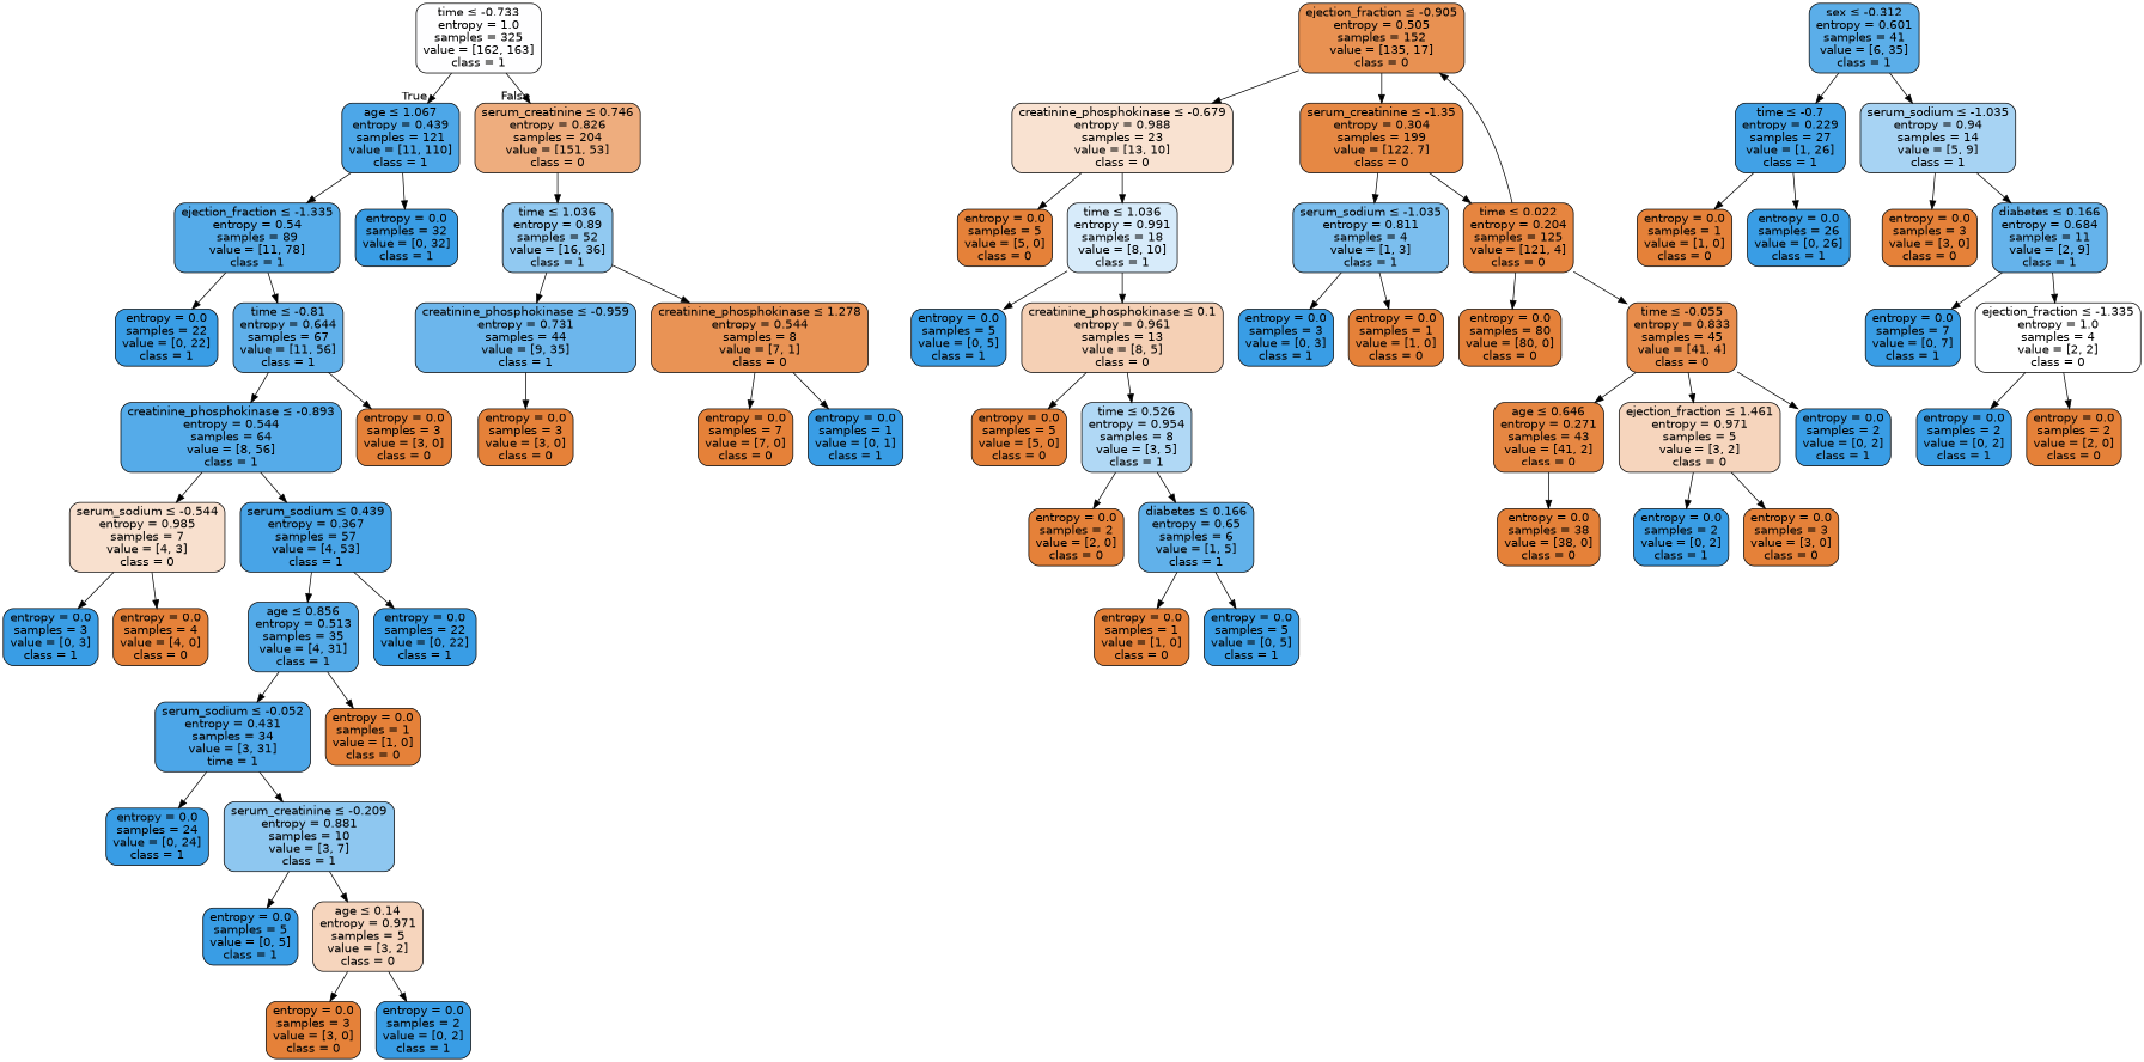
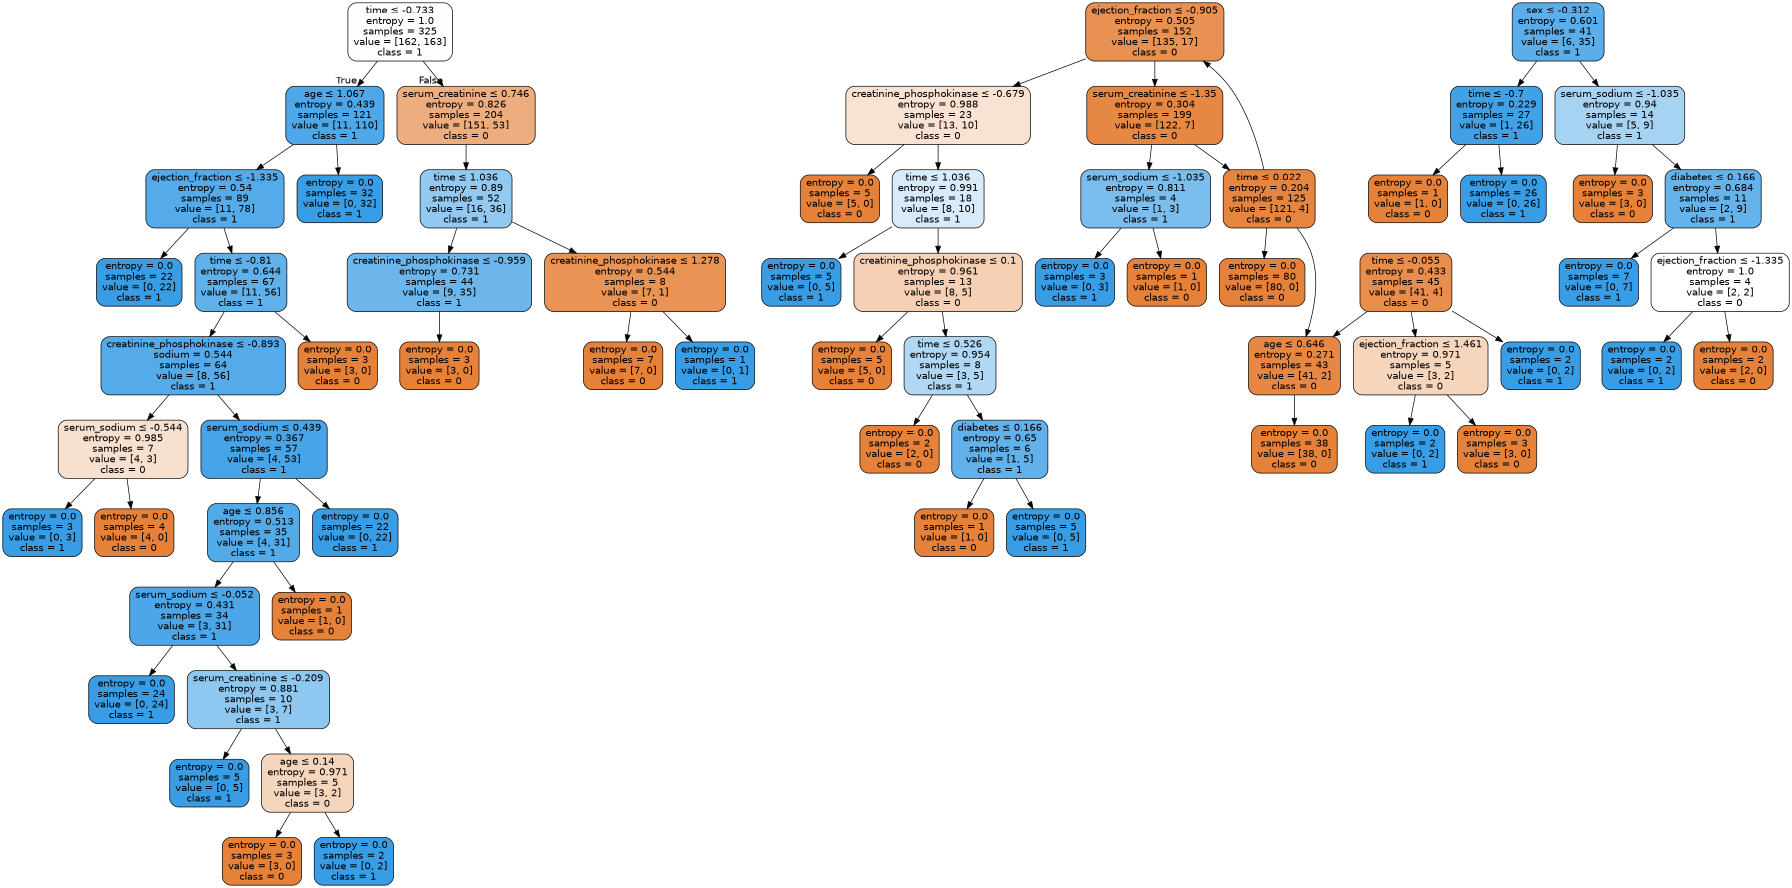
  digraph {
    node [color=black fillcolor="#e58139" fontname=helvetica shape=box style="filled, rounded"]
    edge [fontname=helvetica]
    n1 [fillcolor="#fefeff" label=<time &le; -0.733<br/>entropy = 1.0<br/>samples = 325<br/>value = [162, 163]<br/>class = 1>]
    n2 [fillcolor="#4da7e8" label=<age &le; 1.067<br/>entropy = 0.439<br/>samples = 121<br/>value = [11, 110]<br/>class = 1>]
    n3 [fillcolor="#eead7e" label=<serum_creatinine &le; 0.746<br/>entropy = 0.826<br/>samples = 204<br/>value = [151, 53]<br/>class = 0>]
    n4 [fillcolor="#55abe9" label=<ejection_fraction &le; -1.335<br/>entropy = 0.54<br/>samples = 89<br/>value = [11, 78]<br/>class = 1>]
    n5 [fillcolor="#399de5" label=<entropy = 0.0<br/>samples = 32<br/>value = [0, 32]<br/>class = 1>]
    n6 [fillcolor="#91c9f1" label=<time &le; 1.036<br/>entropy = 0.89<br/>samples = 52<br/>value = [16, 36]<br/>class = 1>]
    n7 [fillcolor="#399de5" label=<entropy = 0.0<br/>samples = 22<br/>value = [0, 22]<br/>class = 1>]
    n8 [fillcolor="#60b0ea" label=<time &le; -0.81<br/>entropy = 0.644<br/>samples = 67<br/>value = [11, 56]<br/>class = 1>]
-   n9 [fillcolor="#55abe9" label=<creatinine_phosphokinase &le; -0.893<br/>entropy = 0.544<br/>samples = 64<br/>value = [8, 56]<br/>class = 1>]
+   n9 [fillcolor="#55abe9" label=<creatinine_phosphokinase &le; -0.893<br/>sodium = 0.544<br/>samples = 64<br/>value = [8, 56]<br/>class = 1>]
    n10 [label=<entropy = 0.0<br/>samples = 3<br/>value = [3, 0]<br/>class = 0>]
    n11 [fillcolor="#f8e0ce" label=<serum_sodium &le; -0.544<br/>entropy = 0.985<br/>samples = 7<br/>value = [4, 3]<br/>class = 0>]
    n12 [fillcolor="#48a4e7" label=<serum_sodium &le; 0.439<br/>entropy = 0.367<br/>samples = 57<br/>value = [4, 53]<br/>class = 1>]
    n13 [fillcolor="#399de5" label=<entropy = 0.0<br/>samples = 3<br/>value = [0, 3]<br/>class = 1>]
    n14 [label=<entropy = 0.0<br/>samples = 4<br/>value = [4, 0]<br/>class = 0>]
    n15 [fillcolor="#53aae8" label=<age &le; 0.856<br/>entropy = 0.513<br/>samples = 35<br/>value = [4, 31]<br/>class = 1>]
    n16 [fillcolor="#399de5" label=<entropy = 0.0<br/>samples = 22<br/>value = [0, 22]<br/>class = 1>]
-   n17 [fillcolor="#4ca6e8" label=<serum_sodium &le; -0.052<br/>entropy = 0.431<br/>samples = 34<br/>value = [3, 31]<br/>time = 1>]
+   n17 [fillcolor="#4ca6e8" label=<serum_sodium &le; -0.052<br/>entropy = 0.431<br/>samples = 34<br/>value = [3, 31]<br/>class = 1>]
    n18 [label=<entropy = 0.0<br/>samples = 1<br/>value = [1, 0]<br/>class = 0>]
    n19 [fillcolor="#399de5" label=<entropy = 0.0<br/>samples = 24<br/>value = [0, 24]<br/>class = 1>]
    n20 [fillcolor="#8ec7f0" label=<serum_creatinine &le; -0.209<br/>entropy = 0.881<br/>samples = 10<br/>value = [3, 7]<br/>class = 1>]
    n21 [fillcolor="#399de5" label=<entropy = 0.0<br/>samples = 5<br/>value = [0, 5]<br/>class = 1>]
    n22 [fillcolor="#f6d5bd" label=<age &le; 0.14<br/>entropy = 0.971<br/>samples = 5<br/>value = [3, 2]<br/>class = 0>]
    n23 [label=<entropy = 0.0<br/>samples = 3<br/>value = [3, 0]<br/>class = 0>]
    n24 [fillcolor="#399de5" label=<entropy = 0.0<br/>samples = 2<br/>value = [0, 2]<br/>class = 1>]
    n25 [fillcolor="#e89152" label=<ejection_fraction &le; -0.905<br/>entropy = 0.505<br/>samples = 152<br/>value = [135, 17]<br/>class = 0>]
    n26 [fillcolor="#f9e2d1" label=<creatinine_phosphokinase &le; -0.679<br/>entropy = 0.988<br/>samples = 23<br/>value = [13, 10]<br/>class = 0>]
    n27 [fillcolor="#e68844" label=<serum_creatinine &le; -1.35<br/>entropy = 0.304<br/>samples = 199<br/>value = [122, 7]<br/>class = 0>]
    n28 [fillcolor="#6cb6ec" label=<creatinine_phosphokinase &le; -0.959<br/>entropy = 0.731<br/>samples = 44<br/>value = [9, 35]<br/>class = 1>]
    n29 [fillcolor="#e99355" label=<creatinine_phosphokinase &le; 1.278<br/>entropy = 0.544<br/>samples = 8<br/>value = [7, 1]<br/>class = 0>]
    n30 [label=<entropy = 0.0<br/>samples = 5<br/>value = [5, 0]<br/>class = 0>]
    n31 [fillcolor="#d7ebfa" label=<time &le; 1.036<br/>entropy = 0.991<br/>samples = 18<br/>value = [8, 10]<br/>class = 1>]
    n32 [fillcolor="#7bbeee" label=<serum_sodium &le; -1.035<br/>entropy = 0.811<br/>samples = 4<br/>value = [1, 3]<br/>class = 1>]
    n33 [fillcolor="#e68540" label=<time &le; 0.022<br/>entropy = 0.204<br/>samples = 125<br/>value = [121, 4]<br/>class = 0>]
    n34 [fillcolor="#f5d0b5" label=<creatinine_phosphokinase &le; 0.1<br/>entropy = 0.961<br/>samples = 13<br/>value = [8, 5]<br/>class = 0>]
    n35 [fillcolor="#399de5" label=<entropy = 0.0<br/>samples = 5<br/>value = [0, 5]<br/>class = 1>]
    n36 [fillcolor="#b0d8f5" label=<time &le; 0.526<br/>entropy = 0.954<br/>samples = 8<br/>value = [3, 5]<br/>class = 1>]
    n37 [label=<entropy = 0.0<br/>samples = 5<br/>value = [5, 0]<br/>class = 0>]
    n38 [fillcolor="#61b1ea" label=<diabetes &le; 0.166<br/>entropy = 0.65<br/>samples = 6<br/>value = [1, 5]<br/>class = 1>]
    n39 [label=<entropy = 0.0<br/>samples = 2<br/>value = [2, 0]<br/>class = 0>]
    n40 [label=<entropy = 0.0<br/>samples = 1<br/>value = [1, 0]<br/>class = 0>]
    n41 [fillcolor="#399de5" label=<entropy = 0.0<br/>samples = 5<br/>value = [0, 5]<br/>class = 1>]
    n42 [label=<entropy = 0.0<br/>samples = 1<br/>value = [1, 0]<br/>class = 0>]
    n43 [fillcolor="#399de5" label=<entropy = 0.0<br/>samples = 3<br/>value = [0, 3]<br/>class = 1>]
-   n44 [fillcolor="#e88d4c" label=<time &le; -0.055<br/>entropy = 0.833<br/>samples = 45<br/>value = [41, 4]<br/>class = 0>]
+   n44 [fillcolor="#e88d4c" label=<time &le; -0.055<br/>entropy = 0.433<br/>samples = 45<br/>value = [41, 4]<br/>class = 0>]
    n45 [label=<entropy = 0.0<br/>samples = 80<br/>value = [80, 0]<br/>class = 0>]
    n46 [fillcolor="#e68743" label=<age &le; 0.646<br/>entropy = 0.271<br/>samples = 43<br/>value = [41, 2]<br/>class = 0>]
    n47 [fillcolor="#399de5" label=<entropy = 0.0<br/>samples = 2<br/>value = [0, 2]<br/>class = 1>]
    n48 [fillcolor="#f6d5bd" label=<ejection_fraction &le; 1.461<br/>entropy = 0.971<br/>samples = 5<br/>value = [3, 2]<br/>class = 0>]
    n49 [label=<entropy = 0.0<br/>samples = 38<br/>value = [38, 0]<br/>class = 0>]
    n50 [label=<entropy = 0.0<br/>samples = 3<br/>value = [3, 0]<br/>class = 0>]
    n51 [fillcolor="#399de5" label=<entropy = 0.0<br/>samples = 2<br/>value = [0, 2]<br/>class = 1>]
    n52 [label=<entropy = 0.0<br/>samples = 3<br/>value = [3, 0]<br/>class = 0>]
    n53 [label=<entropy = 0.0<br/>samples = 7<br/>value = [7, 0]<br/>class = 0>]
    n54 [fillcolor="#399de5" label=<entropy = 0.0<br/>samples = 1<br/>value = [0, 1]<br/>class = 1>]
    n55 [fillcolor="#5baee9" label=<sex &le; -0.312<br/>entropy = 0.601<br/>samples = 41<br/>value = [6, 35]<br/>class = 1>]
    n56 [fillcolor="#41a1e6" label=<time &le; -0.7<br/>entropy = 0.229<br/>samples = 27<br/>value = [1, 26]<br/>class = 1>]
    n57 [fillcolor="#a7d3f3" label=<serum_sodium &le; -1.035<br/>entropy = 0.94<br/>samples = 14<br/>value = [5, 9]<br/>class = 1>]
    n58 [label=<entropy = 0.0<br/>samples = 1<br/>value = [1, 0]<br/>class = 0>]
    n59 [fillcolor="#399de5" label=<entropy = 0.0<br/>samples = 26<br/>value = [0, 26]<br/>class = 1>]
    n60 [label=<entropy = 0.0<br/>samples = 3<br/>value = [3, 0]<br/>class = 0>]
    n61 [fillcolor="#65b3eb" label=<diabetes &le; 0.166<br/>entropy = 0.684<br/>samples = 11<br/>value = [2, 9]<br/>class = 1>]
    n62 [fillcolor="#399de5" label=<entropy = 0.0<br/>samples = 7<br/>value = [0, 7]<br/>class = 1>]
    n63 [fillcolor="#ffffff" label=<ejection_fraction &le; -1.335<br/>entropy = 1.0<br/>samples = 4<br/>value = [2, 2]<br/>class = 0>]
    n64 [fillcolor="#399de5" label=<entropy = 0.0<br/>samples = 2<br/>value = [0, 2]<br/>class = 1>]
    n65 [label=<entropy = 0.0<br/>samples = 2<br/>value = [2, 0]<br/>class = 0>]
    n1 -> n2 [headlabel=True labelangle=45 labeldistance=2.5]
    n1 -> n3 [headlabel=False labelangle=-45 labeldistance=2.5]
    n2 -> n4
    n2 -> n5
    n3 -> n6
    n4 -> n7
    n4 -> n8
    n6 -> n28
    n6 -> n29
    n8 -> n9
    n8 -> n10
    n9 -> n11
    n9 -> n12
    n11 -> n13
    n11 -> n14
    n12 -> n15
    n12 -> n16
    n15 -> n17
    n15 -> n18
    n17 -> n19
    n17 -> n20
    n20 -> n21
    n20 -> n22
    n22 -> n23
    n22 -> n24
    n25 -> n26
    n25 -> n27
    n26 -> n30
    n26 -> n31
    n27 -> n32
    n27 -> n33
    n28 -> n52
    n29 -> n53
    n29 -> n54
    n31 -> n34
    n31 -> n35
    n32 -> n42
    n32 -> n43
    n33 -> n25
-   n33 -> n44
+   n33 -> n46
    n33 -> n45
    n34 -> n36
    n34 -> n37
    n36 -> n38
    n36 -> n39
    n38 -> n40
    n38 -> n41
    n44 -> n46
    n44 -> n47
    n44 -> n48
    n46 -> n49
    n48 -> n50
    n48 -> n51
    n55 -> n56
    n55 -> n57
    n56 -> n58
    n56 -> n59
    n57 -> n60
    n57 -> n61
    n61 -> n62
    n61 -> n63
    n63 -> n64
    n63 -> n65
  }
